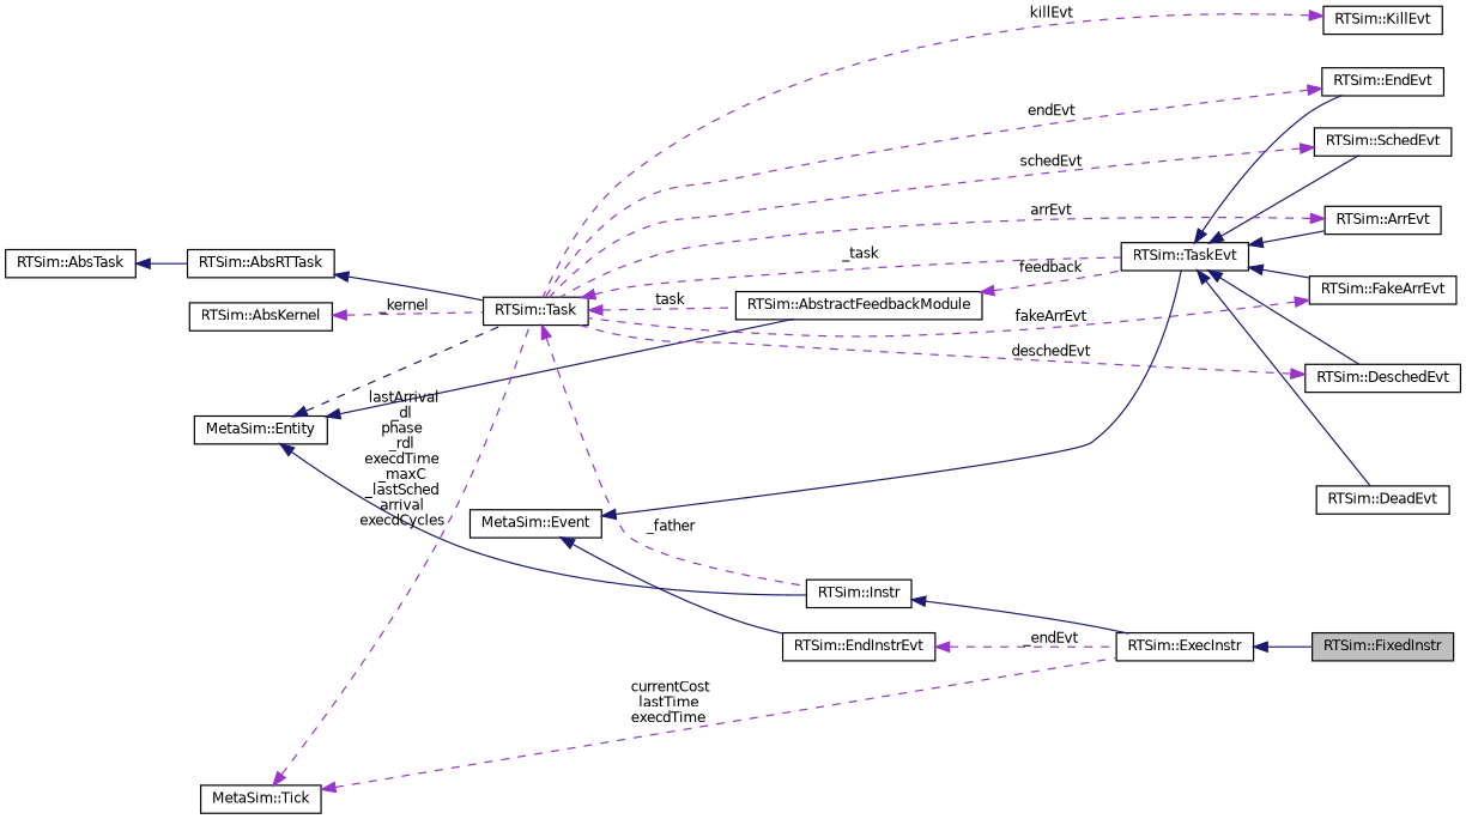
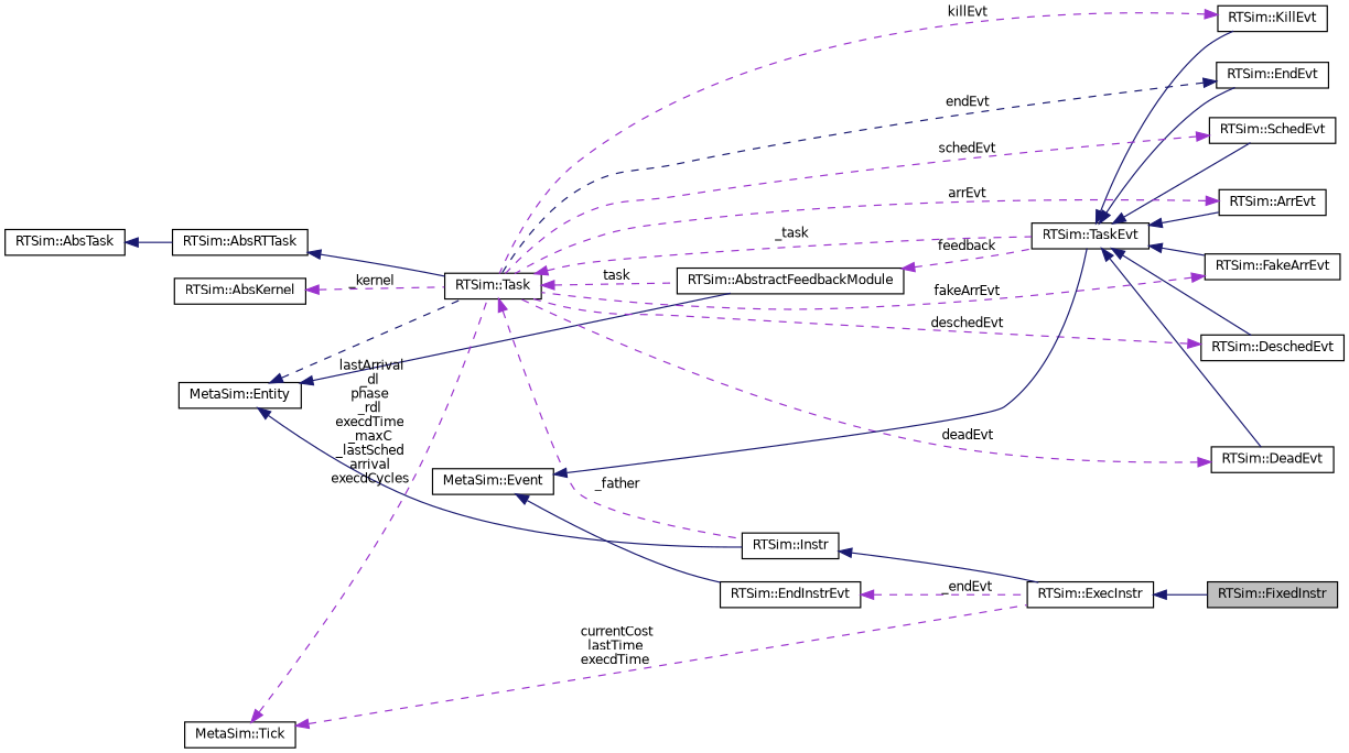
  digraph {
    rankdir=LR
    node [color=black fillcolor=white fontname=Helvetica fontsize=10 shape=record style=filled]
    edge [color=midnightblue dir=back fontname=Helvetica fontsize=10 labelfontname=Helvetica labelfontsize=10 style=dashed]
    n1 [fillcolor=grey75 fontcolor=black height=0.2 label="RTSim::FixedInstr" width=0.4]
    n2 [height=0.2 label="RTSim::ExecInstr" width=0.4]
    n3 [height=0.2 label="RTSim::Instr" width=0.4]
    n4 [height=0.2 label="MetaSim::Entity" width=0.4]
    n5 [height=0.2 label="RTSim::Task" width=0.4]
    n6 [height=0.2 label="RTSim::AbstractFeedbackModule" width=0.4]
    n7 [height=0.2 label="RTSim::TaskEvt" width=0.4]
    n8 [height=0.2 label="RTSim::FakeArrEvt" width=0.4]
    n9 [height=0.2 label="RTSim::DeschedEvt" width=0.4]
    n10 [height=0.2 label="RTSim::DeadEvt" width=0.4]
    n11 [height=0.2 label="RTSim::KillEvt" width=0.4]
    n12 [height=0.2 label="RTSim::EndEvt" width=0.4]
    n13 [height=0.2 label="RTSim::SchedEvt" width=0.4]
    n14 [height=0.2 label="RTSim::ArrEvt" width=0.4]
    n15 [height=0.2 label="RTSim::AbsRTTask" width=0.4]
    n16 [height=0.2 label="RTSim::AbsTask" width=0.4]
    n17 [height=0.2 label="MetaSim::Event" width=0.4]
    n18 [height=0.2 label="RTSim::EndInstrEvt" width=0.4]
    n19 [height=0.2 label="RTSim::AbsKernel" width=0.4]
    n20 [height=0.2 label="MetaSim::Tick" width=0.4]
    n2 -> n1 [style=solid]
    n3 -> n2 [style=solid]
    n4 -> n3 [style=solid]
    n4 -> n5
    n4 -> n6 [style=solid]
    n5 -> n3 [color=darkorchid3 label=" _father"]
    n5 -> n6 [color=darkorchid3 label=" task"]
    n5 -> n7 [color=darkorchid3 label=" _task"]
    n6 -> n7 [color=darkorchid3 label=" feedback"]
    n7 -> n8 [style=solid]
    n7 -> n9 [style=solid]
    n7 -> n10 [style=solid]
+   n7 -> n11 [style=solid]
    n7 -> n12 [style=solid]
    n7 -> n13 [style=solid]
    n7 -> n14 [style=solid]
    n8 -> n5 [color=darkorchid3 label=" fakeArrEvt"]
    n9 -> n5 [color=darkorchid3 label=" deschedEvt"]
+   n10 -> n5 [color=darkorchid3 label=" deadEvt"]
    n11 -> n5 [color=darkorchid3 label=" killEvt"]
-   n12 -> n5 [color=darkorchid3 label=" endEvt"]
+   n12 -> n5 [label=" endEvt"]
    n13 -> n5 [color=darkorchid3 label=" schedEvt"]
    n14 -> n5 [color=darkorchid3 label=" arrEvt"]
    n15 -> n5 [style=solid]
    n16 -> n15 [style=solid]
    n17 -> n7 [style=solid]
    n17 -> n18 [style=solid]
    n18 -> n2 [color=darkorchid3 label=" _endEvt"]
    n19 -> n5 [color=darkorchid3 label=" _kernel"]
    n20 -> n2 [color=darkorchid3 label=" currentCost\nlastTime\nexecdTime"]
    n20 -> n5 [color=darkorchid3 label=" lastArrival\n_dl\nphase\n_rdl\nexecdTime\n_maxC\n_lastSched\narrival\nexecdCycles"]
  }
